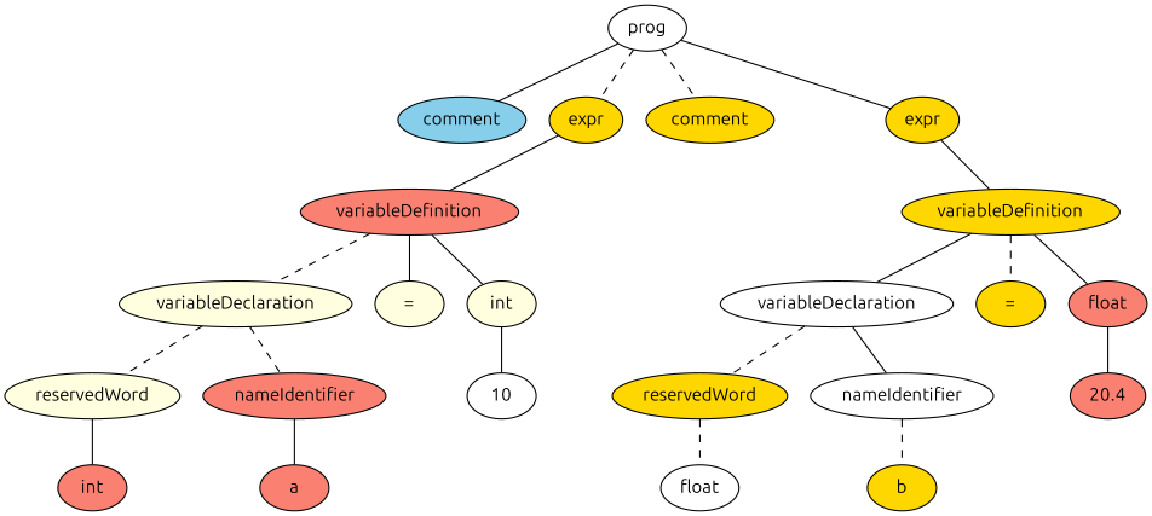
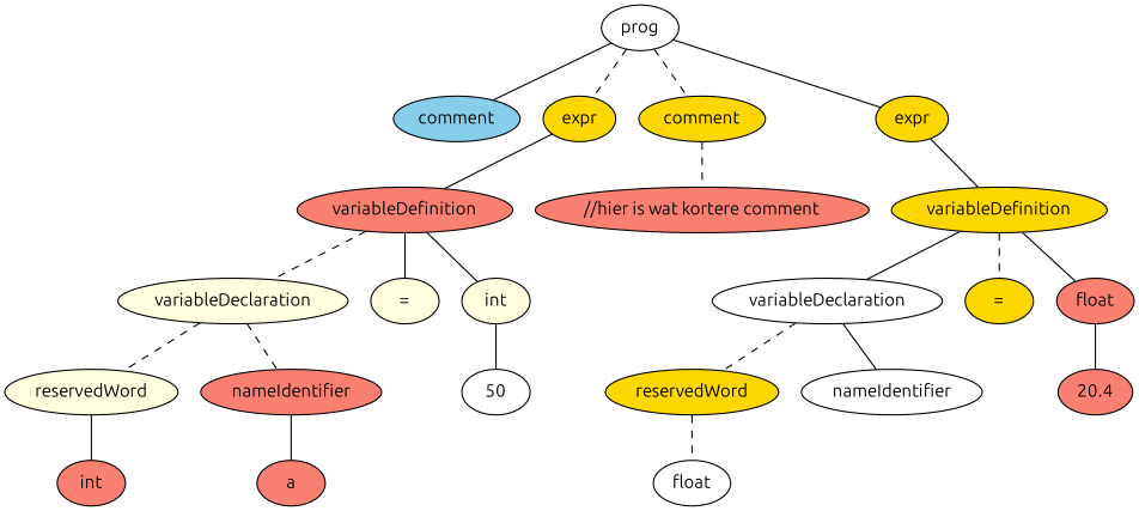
  graph {
    fontname=Ubuntu
    node [fillcolor=gold fontname=Ubuntu style=filled]
    edge [fontname=Ubuntu style=solid]
    n1 [fillcolor=white label=prog]
    n2 [fillcolor=skyblue label=comment]
    n3 [label=expr]
    n4 [label=comment]
    n5 [label=expr]
    n6 [fillcolor=salmon label=variableDefinition]
+   n7 [fillcolor=salmon label="//hier is wat kortere comment\n"]
    n8 [label=variableDefinition]
    n9 [fillcolor=lightyellow label=variableDeclaration]
    n10 [fillcolor=lightyellow label="="]
    n11 [fillcolor=lightyellow label=int]
    n12 [fillcolor=lightyellow label=reservedWord]
    n13 [fillcolor=salmon label=nameIdentifier]
-   n14 [fillcolor=white label=10]
+   n14 [fillcolor=white label=50]
    n15 [fillcolor=salmon label=int]
    n16 [fillcolor=salmon label=a]
    n17 [fillcolor=white label=variableDeclaration]
    n18 [label="="]
    n19 [fillcolor=salmon label=float]
    n20 [label=reservedWord]
    n21 [fillcolor=white label=nameIdentifier]
    n22 [fillcolor=salmon label=20.4]
    n23 [fillcolor=white label=float]
-   n24 [label=b]
    n1 -- n2
    n1 -- n3 [style=dashed]
    n1 -- n4 [style=dashed]
    n1 -- n5
    n3 -- n6
+   n4 -- n7 [style=dashed]
    n5 -- n8
    n6 -- n9 [style=dashed]
    n6 -- n10
    n6 -- n11
    n8 -- n17
    n8 -- n18 [style=dashed]
    n8 -- n19
    n9 -- n12 [style=dashed]
    n9 -- n13 [style=dashed]
    n11 -- n14
    n12 -- n15
    n13 -- n16
    n17 -- n20 [style=dashed]
    n17 -- n21
    n19 -- n22
    n20 -- n23 [style=dashed]
-   n21 -- n24 [style=dashed]
  }
